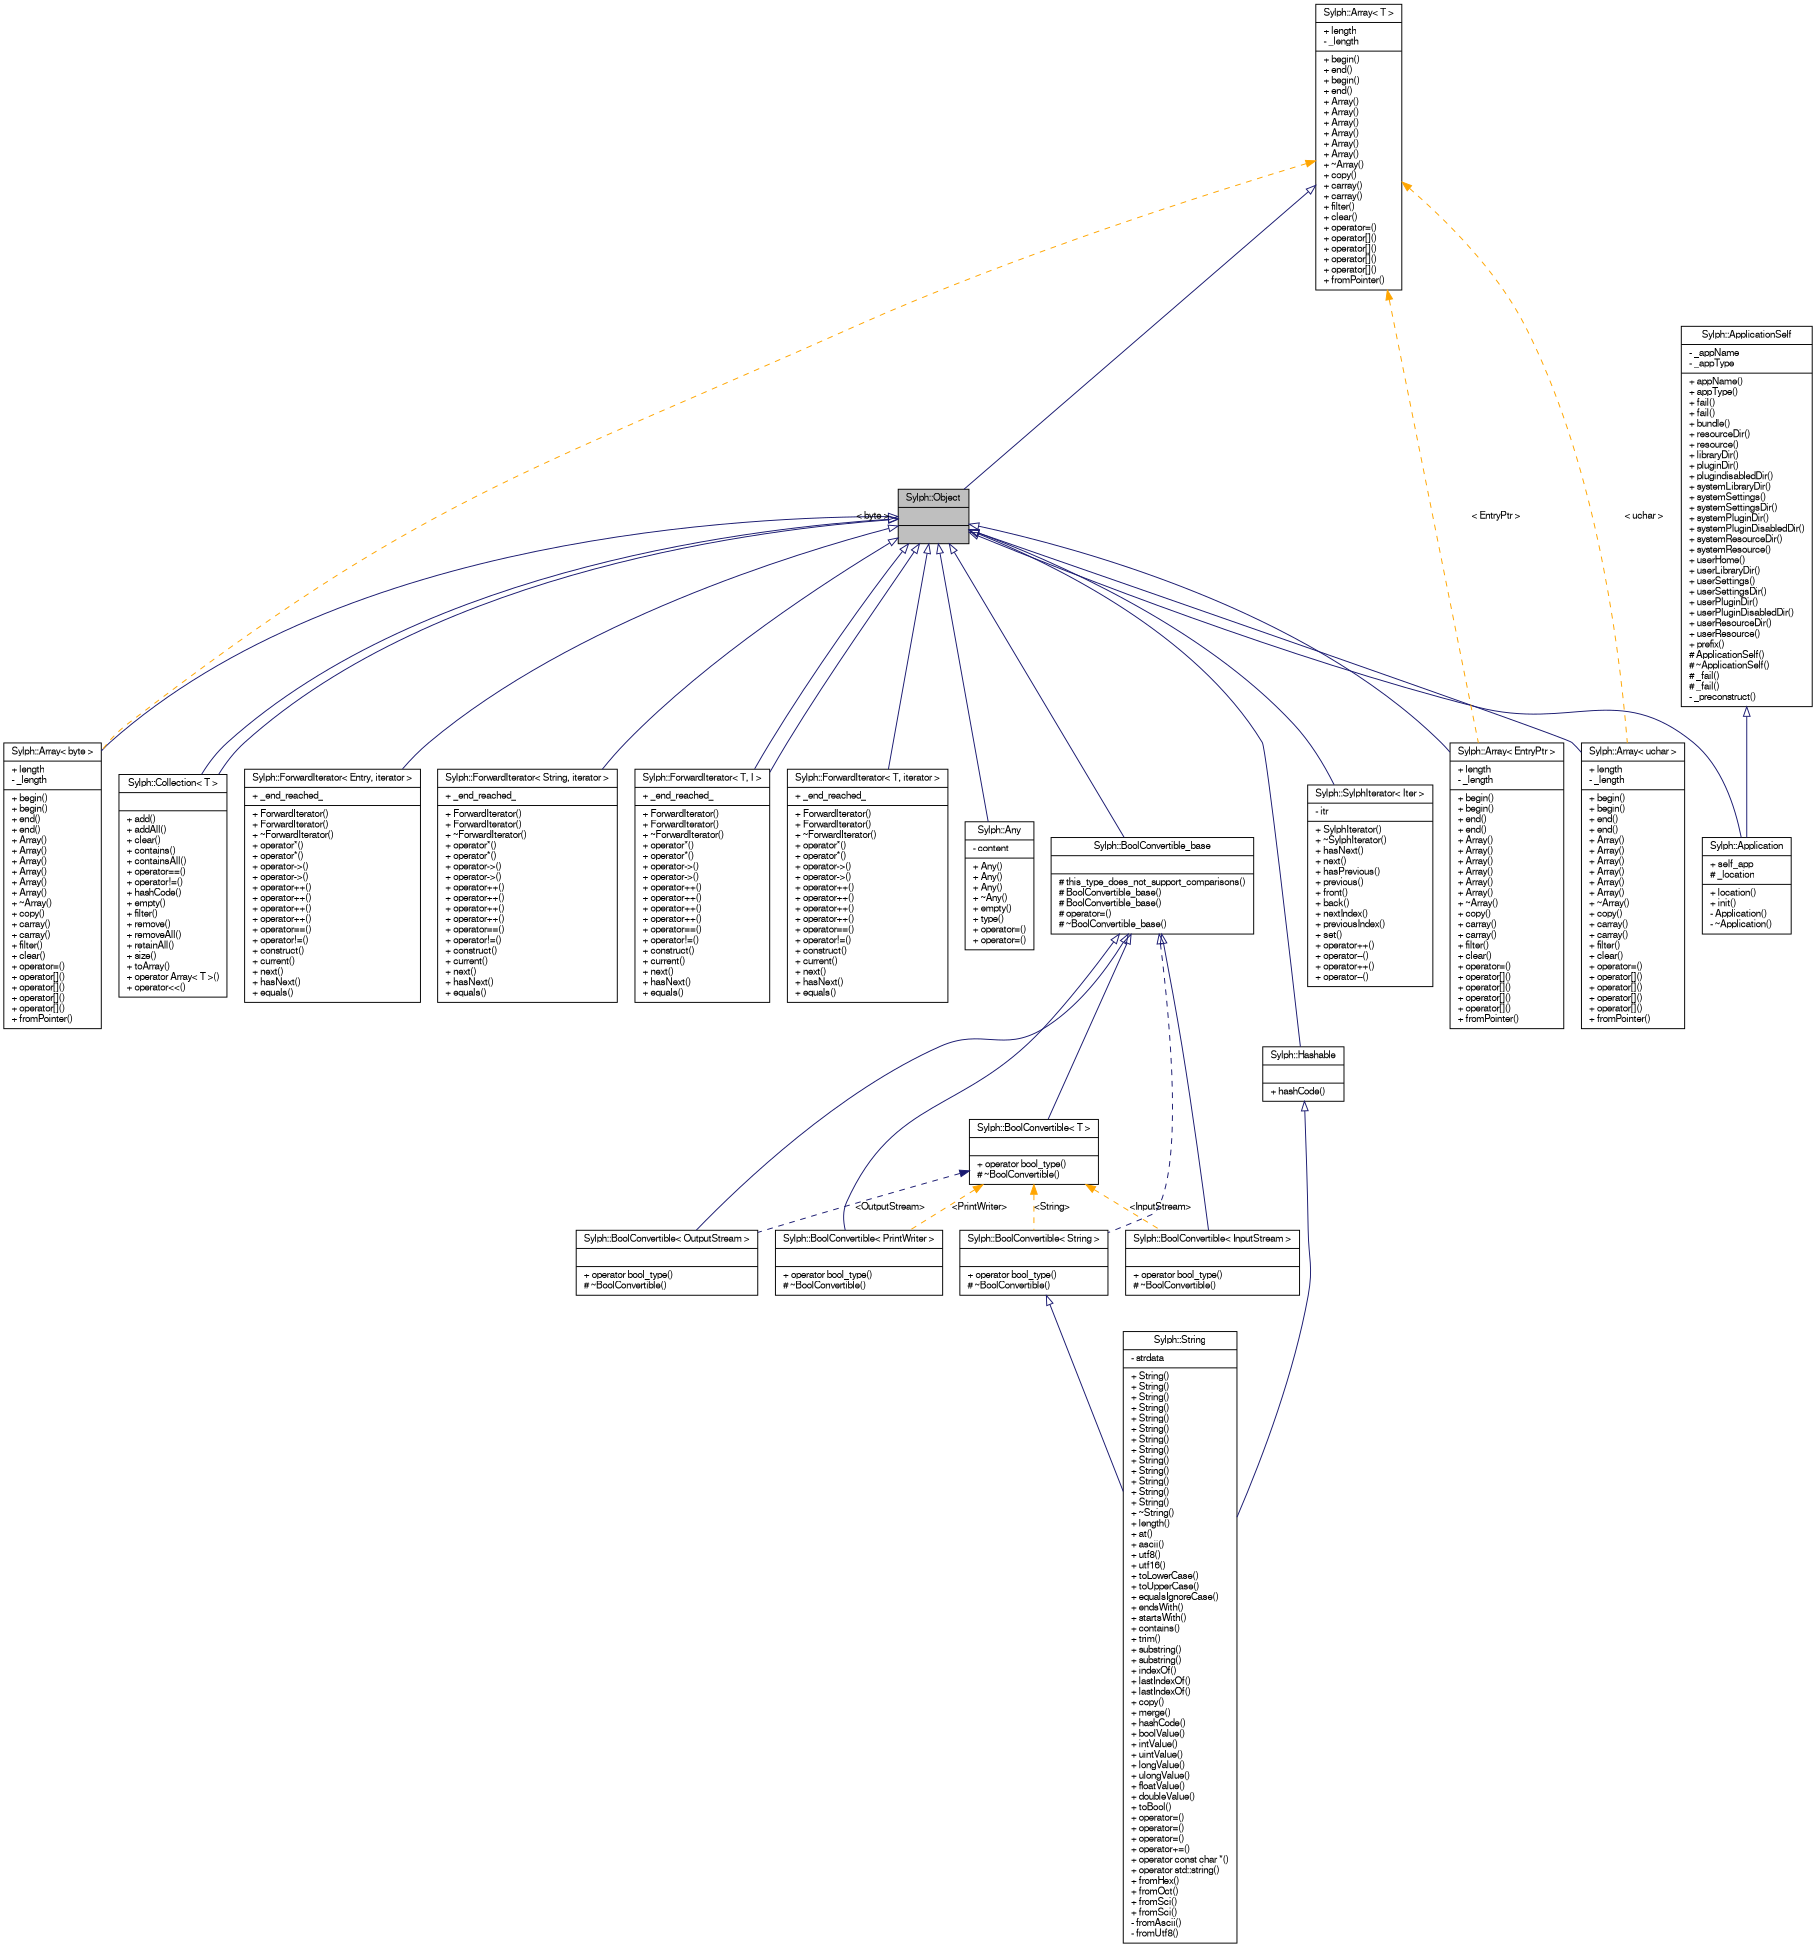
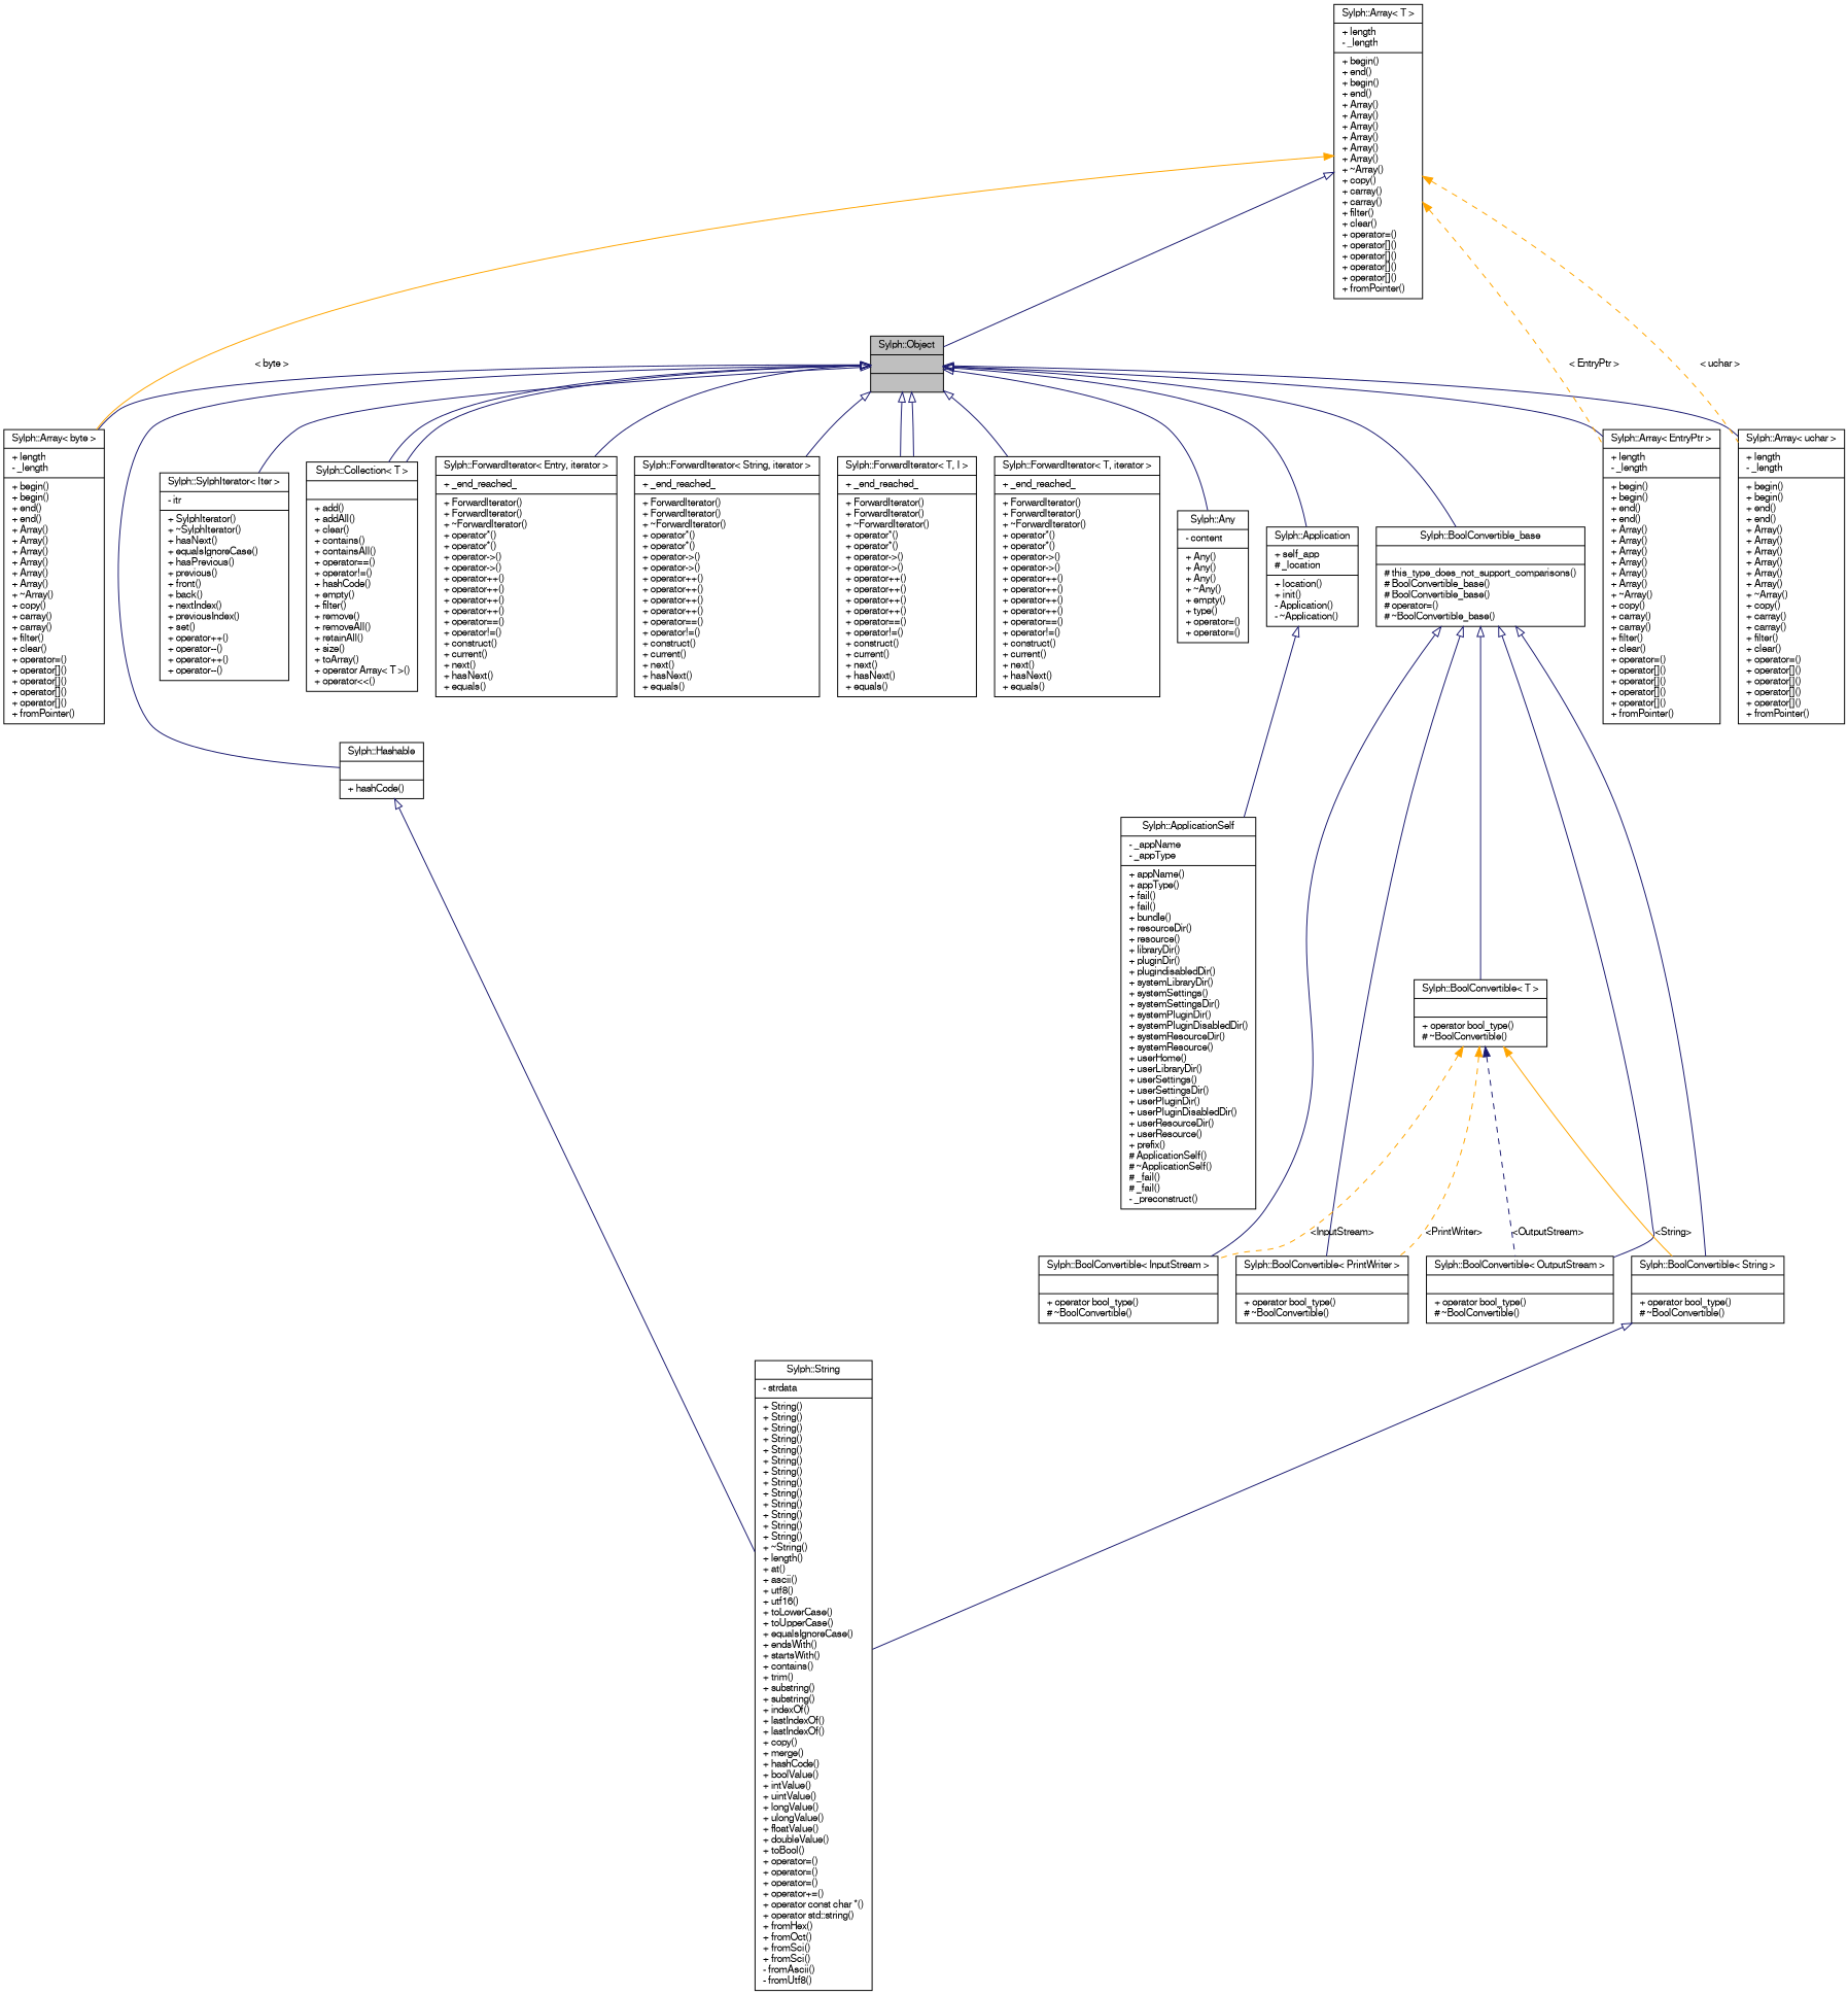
  digraph {
    node [color=black fillcolor=white fontname=FreeSans fontsize=10 shape=record style=filled]
    edge [arrowtail=empty color=midnightblue dir=back fontname=FreeSans fontsize=10 labelfontname=FreeSans labelfontsize=10 style=solid]
    n1 [fillcolor=grey75 fontcolor=black height=0.2 label="{Sylph::Object\n||}" width=0.4]
    n2 [height=0.2 label="{Sylph::Array\< byte \>\n|+ length\l- _length\l|+ begin()\l+ begin()\l+ end()\l+ end()\l+ Array()\l+ Array()\l+ Array()\l+ Array()\l+ Array()\l+ Array()\l+ ~Array()\l+ copy()\l+ carray()\l+ carray()\l+ filter()\l+ clear()\l+ operator=()\l+ operator[]()\l+ operator[]()\l+ operator[]()\l+ operator[]()\l+ fromPointer()\l}" width=0.4]
    n3 [height=0.2 label="{Sylph::Array\< EntryPtr \>\n|+ length\l- _length\l|+ begin()\l+ begin()\l+ end()\l+ end()\l+ Array()\l+ Array()\l+ Array()\l+ Array()\l+ Array()\l+ Array()\l+ ~Array()\l+ copy()\l+ carray()\l+ carray()\l+ filter()\l+ clear()\l+ operator=()\l+ operator[]()\l+ operator[]()\l+ operator[]()\l+ operator[]()\l+ fromPointer()\l}" width=0.4]
    n4 [height=0.2 label="{Sylph::Array\< uchar \>\n|+ length\l- _length\l|+ begin()\l+ begin()\l+ end()\l+ end()\l+ Array()\l+ Array()\l+ Array()\l+ Array()\l+ Array()\l+ Array()\l+ ~Array()\l+ copy()\l+ carray()\l+ carray()\l+ filter()\l+ clear()\l+ operator=()\l+ operator[]()\l+ operator[]()\l+ operator[]()\l+ operator[]()\l+ fromPointer()\l}" width=0.4]
    n5 [height=0.2 label="{Sylph::Collection\< T \>\n||+ add()\l+ addAll()\l+ clear()\l+ contains()\l+ containsAll()\l+ operator==()\l+ operator!=()\l+ hashCode()\l+ empty()\l+ filter()\l+ remove()\l+ removeAll()\l+ retainAll()\l+ size()\l+ toArray()\l+ operator Array\< T \>()\l+ operator\<\<()\l}" width=0.4]
    n6 [height=0.2 label="{Sylph::ForwardIterator\< Entry, iterator \>\n|+ _end_reached_\l|+ ForwardIterator()\l+ ForwardIterator()\l+ ~ForwardIterator()\l+ operator*()\l+ operator*()\l+ operator-\>()\l+ operator-\>()\l+ operator++()\l+ operator++()\l+ operator++()\l+ operator++()\l+ operator==()\l+ operator!=()\l+ construct()\l+ current()\l+ next()\l+ hasNext()\l+ equals()\l}" width=0.4]
    n7 [height=0.2 label="{Sylph::ForwardIterator\< String, iterator \>\n|+ _end_reached_\l|+ ForwardIterator()\l+ ForwardIterator()\l+ ~ForwardIterator()\l+ operator*()\l+ operator*()\l+ operator-\>()\l+ operator-\>()\l+ operator++()\l+ operator++()\l+ operator++()\l+ operator++()\l+ operator==()\l+ operator!=()\l+ construct()\l+ current()\l+ next()\l+ hasNext()\l+ equals()\l}" width=0.4]
    n8 [height=0.2 label="{Sylph::ForwardIterator\< T, I \>\n|+ _end_reached_\l|+ ForwardIterator()\l+ ForwardIterator()\l+ ~ForwardIterator()\l+ operator*()\l+ operator*()\l+ operator-\>()\l+ operator-\>()\l+ operator++()\l+ operator++()\l+ operator++()\l+ operator++()\l+ operator==()\l+ operator!=()\l+ construct()\l+ current()\l+ next()\l+ hasNext()\l+ equals()\l}" width=0.4]
    n9 [height=0.2 label="{Sylph::ForwardIterator\< T, iterator \>\n|+ _end_reached_\l|+ ForwardIterator()\l+ ForwardIterator()\l+ ~ForwardIterator()\l+ operator*()\l+ operator*()\l+ operator-\>()\l+ operator-\>()\l+ operator++()\l+ operator++()\l+ operator++()\l+ operator++()\l+ operator==()\l+ operator!=()\l+ construct()\l+ current()\l+ next()\l+ hasNext()\l+ equals()\l}" width=0.4]
    n10 [height=0.2 label="{Sylph::Any\n|- content\l|+ Any()\l+ Any()\l+ Any()\l+ ~Any()\l+ empty()\l+ type()\l+ operator=()\l+ operator=()\l}" width=0.4]
    n11 [height=0.2 label="{Sylph::Application\n|+ self_app\l# _location\l|+ location()\l+ init()\l- Application()\l- ~Application()\l}" width=0.4]
    n12 [height=0.2 label="{Sylph::BoolConvertible_base\n||# this_type_does_not_support_comparisons()\l# BoolConvertible_base()\l# BoolConvertible_base()\l# operator=()\l# ~BoolConvertible_base()\l}" width=0.4]
    n13 [height=0.2 label="{Sylph::Hashable\n||+ hashCode()\l}" width=0.4]
-   n14 [height=0.2 label="{Sylph::SylphIterator\< Iter \>\n|- itr\l|+ SylphIterator()\l+ ~SylphIterator()\l+ hasNext()\l+ next()\l+ hasPrevious()\l+ previous()\l+ front()\l+ back()\l+ nextIndex()\l+ previousIndex()\l+ set()\l+ operator++()\l+ operator--()\l+ operator++()\l+ operator--()\l}" width=0.4]
+   n14 [height=0.2 label="{Sylph::SylphIterator\< Iter \>\n|- itr\l|+ SylphIterator()\l+ ~SylphIterator()\l+ hasNext()\l+ equalsIgnoreCase()\l+ hasPrevious()\l+ previous()\l+ front()\l+ back()\l+ nextIndex()\l+ previousIndex()\l+ set()\l+ operator++()\l+ operator--()\l+ operator++()\l+ operator--()\l}" width=0.4]
    n15 [height=0.2 label="{Sylph::ApplicationSelf\n|- _appName\l- _appType\l|+ appName()\l+ appType()\l+ fail()\l+ fail()\l+ bundle()\l+ resourceDir()\l+ resource()\l+ libraryDir()\l+ pluginDir()\l+ plugindisabledDir()\l+ systemLibraryDir()\l+ systemSettings()\l+ systemSettingsDir()\l+ systemPluginDir()\l+ systemPluginDisabledDir()\l+ systemResourceDir()\l+ systemResource()\l+ userHome()\l+ userLibraryDir()\l+ userSettings()\l+ userSettingsDir()\l+ userPluginDir()\l+ userPluginDisabledDir()\l+ userResourceDir()\l+ userResource()\l+ prefix()\l# ApplicationSelf()\l# ~ApplicationSelf()\l# _fail()\l# _fail()\l- _preconstruct()\l}" width=0.4]
    n16 [height=0.2 label="{Sylph::Array\< T \>\n|+ length\l- _length\l|+ begin()\l+ end()\l+ begin()\l+ end()\l+ Array()\l+ Array()\l+ Array()\l+ Array()\l+ Array()\l+ Array()\l+ ~Array()\l+ copy()\l+ carray()\l+ carray()\l+ filter()\l+ clear()\l+ operator=()\l+ operator[]()\l+ operator[]()\l+ operator[]()\l+ operator[]()\l+ fromPointer()\l}" width=0.4]
    n17 [height=0.2 label="{Sylph::BoolConvertible\< InputStream \>\n||+ operator bool_type()\l# ~BoolConvertible()\l}" width=0.4]
    n18 [height=0.2 label="{Sylph::BoolConvertible\< OutputStream \>\n||+ operator bool_type()\l# ~BoolConvertible()\l}" width=0.4]
    n19 [height=0.2 label="{Sylph::BoolConvertible\< PrintWriter \>\n||+ operator bool_type()\l# ~BoolConvertible()\l}" width=0.4]
    n20 [height=0.2 label="{Sylph::BoolConvertible\< String \>\n||+ operator bool_type()\l# ~BoolConvertible()\l}" width=0.4]
    n21 [height=0.2 label="{Sylph::BoolConvertible\< T \>\n||+ operator bool_type()\l# ~BoolConvertible()\l}" width=0.4]
    n22 [height=0.2 label="{Sylph::String\n|- strdata\l|+ String()\l+ String()\l+ String()\l+ String()\l+ String()\l+ String()\l+ String()\l+ String()\l+ String()\l+ String()\l+ String()\l+ String()\l+ String()\l+ ~String()\l+ length()\l+ at()\l+ ascii()\l+ utf8()\l+ utf16()\l+ toLowerCase()\l+ toUpperCase()\l+ equalsIgnoreCase()\l+ endsWith()\l+ startsWith()\l+ contains()\l+ trim()\l+ substring()\l+ substring()\l+ indexOf()\l+ lastIndexOf()\l+ lastIndexOf()\l+ copy()\l+ merge()\l+ hashCode()\l+ boolValue()\l+ intValue()\l+ uintValue()\l+ longValue()\l+ ulongValue()\l+ floatValue()\l+ doubleValue()\l+ toBool()\l+ operator=()\l+ operator=()\l+ operator=()\l+ operator+=()\l+ operator const char *()\l+ operator std::string()\l+ fromHex()\l+ fromOct()\l+ fromSci()\l+ fromSci()\l- fromAscii()\l- fromUtf8()\l}" width=0.4]
    n1 -> n2
    n1 -> n3
    n1 -> n4
    n1 -> n5
    n1 -> n5
    n1 -> n6
    n1 -> n7
    n1 -> n8
    n1 -> n8
    n1 -> n9
    n1 -> n10
    n1 -> n11
    n1 -> n12
    n1 -> n13
    n1 -> n14
-   n15 -> n11
+   n11 -> n15
    n12 -> n17
    n12 -> n18
    n12 -> n19
-   n12 -> n20 [style=dashed]
+   n12 -> n20
    n12 -> n21
    n13 -> n22
    n16 -> n1
-   n16 -> n2 [color=orange label="\< byte \>" style=dashed arrowtail=""]
+   n16 -> n2 [color=orange label="\< byte \>" arrowtail=""]
    n16 -> n3 [color=orange label="\< EntryPtr \>" style=dashed arrowtail=""]
    n16 -> n4 [color=orange label="\< uchar \>" style=dashed arrowtail=""]
    n20 -> n22
    n21 -> n17 [color=orange label="\<InputStream\>" style=dashed arrowtail=""]
    n21 -> n18 [label="\<OutputStream\>" style=dashed arrowtail=""]
    n21 -> n19 [color=orange label="\<PrintWriter\>" style=dashed arrowtail=""]
-   n21 -> n20 [color=orange label="\<String\>" style=dashed arrowtail=""]
+   n21 -> n20 [color=orange label="\<String\>" arrowtail=""]
  }
